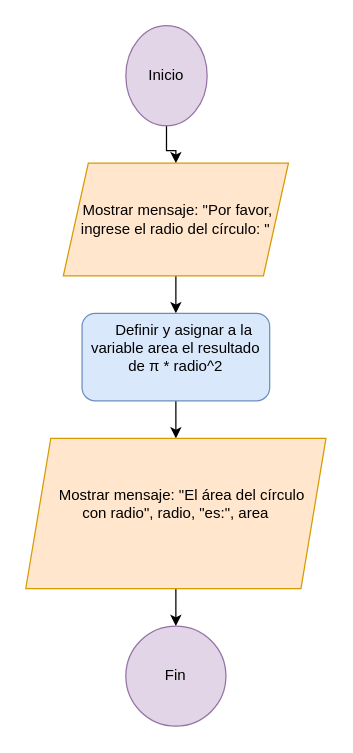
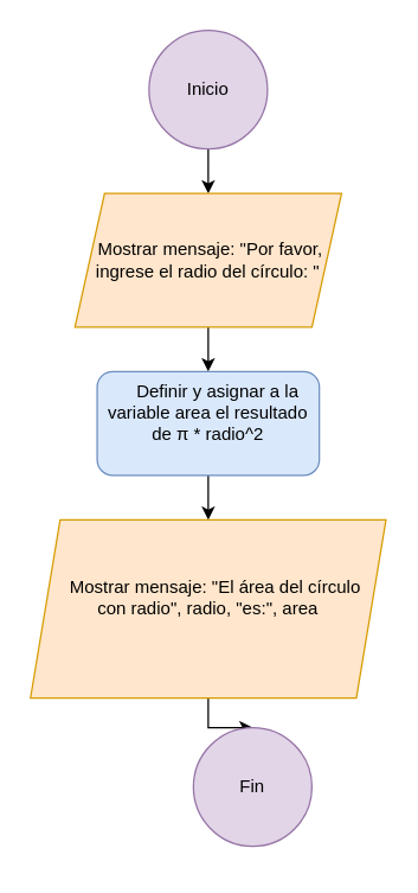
  <mxCell id="0" />
  <mxCell id="1" parent="0" />
  <mxCell id="2" value="" style="edgeStyle=orthogonalEdgeStyle;rounded=0;orthogonalLoop=1;jettySize=auto;html=1;" edge="1" parent="1" source="3" target="5"><mxGeometry relative="1" as="geometry" /></mxCell>
- <mxCell id="3" value="Inicio" style="ellipse;whiteSpace=wrap;html=1;aspect=fixed;fillColor=#e1d5e7;strokeColor=#9673a6;" vertex="1" parent="1"><mxGeometry x="100" y="20" width="65" height="80" as="geometry" /></mxCell>
+ <mxCell id="3" value="Inicio" style="ellipse;whiteSpace=wrap;html=1;aspect=fixed;fillColor=#e1d5e7;strokeColor=#9673a6;" vertex="1" parent="1"><mxGeometry x="100" y="20" width="80" height="80" as="geometry" /></mxCell>
  <mxCell id="4" value="" style="edgeStyle=orthogonalEdgeStyle;rounded=0;orthogonalLoop=1;jettySize=auto;html=1;" edge="1" parent="1" source="5" target="7"><mxGeometry relative="1" as="geometry" /></mxCell>
  <mxCell id="5" value="&amp;nbsp;Mostrar mensaje: &quot;Por favor, ingrese el radio del círculo: &quot;" style="shape=parallelogram;perimeter=parallelogramPerimeter;whiteSpace=wrap;html=1;fixedSize=1;fillColor=#ffe6cc;strokeColor=#d79b00;" vertex="1" parent="1"><mxGeometry x="50" y="130" width="180" height="90" as="geometry" /></mxCell>
  <mxCell id="6" value="" style="edgeStyle=orthogonalEdgeStyle;rounded=0;orthogonalLoop=1;jettySize=auto;html=1;" edge="1" parent="1" source="7" target="9"><mxGeometry relative="1" as="geometry" /></mxCell>
  <mxCell id="7" value="&lt;div&gt;&amp;nbsp; &amp;nbsp; Definir y asignar a la variable area el resultado de π * radio^2&lt;/div&gt;&lt;div&gt;&lt;br&gt;&lt;/div&gt;" style="rounded=1;whiteSpace=wrap;html=1;fillColor=#dae8fc;strokeColor=#6c8ebf;" vertex="1" parent="1"><mxGeometry x="65" y="250" width="150" height="70" as="geometry" /></mxCell>
  <mxCell id="8" value="" style="edgeStyle=orthogonalEdgeStyle;rounded=0;orthogonalLoop=1;jettySize=auto;html=1;" edge="1" parent="1" source="9" target="10"><mxGeometry relative="1" as="geometry" /></mxCell>
  <mxCell id="9" value="&lt;div&gt;&amp;nbsp; &amp;nbsp; Mostrar mensaje: &quot;El área del círculo&amp;nbsp;&lt;/div&gt;&lt;div&gt;con radio&quot;, radio, &quot;es:&quot;, area&lt;/div&gt;&lt;div&gt;&lt;br&gt;&lt;/div&gt;" style="shape=parallelogram;perimeter=parallelogramPerimeter;whiteSpace=wrap;html=1;fixedSize=1;fillColor=#ffe6cc;strokeColor=#d79b00;" vertex="1" parent="1"><mxGeometry x="20" y="350" width="240" height="120" as="geometry" /></mxCell>
- <mxCell id="10" value="Fin" style="ellipse;whiteSpace=wrap;html=1;aspect=fixed;fillColor=#e1d5e7;strokeColor=#9673a6;" vertex="1" parent="1"><mxGeometry x="100" y="500" width="80" height="80" as="geometry" /></mxCell>
+ <mxCell id="10" value="Fin" style="ellipse;whiteSpace=wrap;html=1;aspect=fixed;fillColor=#e1d5e7;strokeColor=#9673a6;" vertex="1" parent="1"><mxGeometry x="130" y="490" width="80" height="80" as="geometry" /></mxCell>
